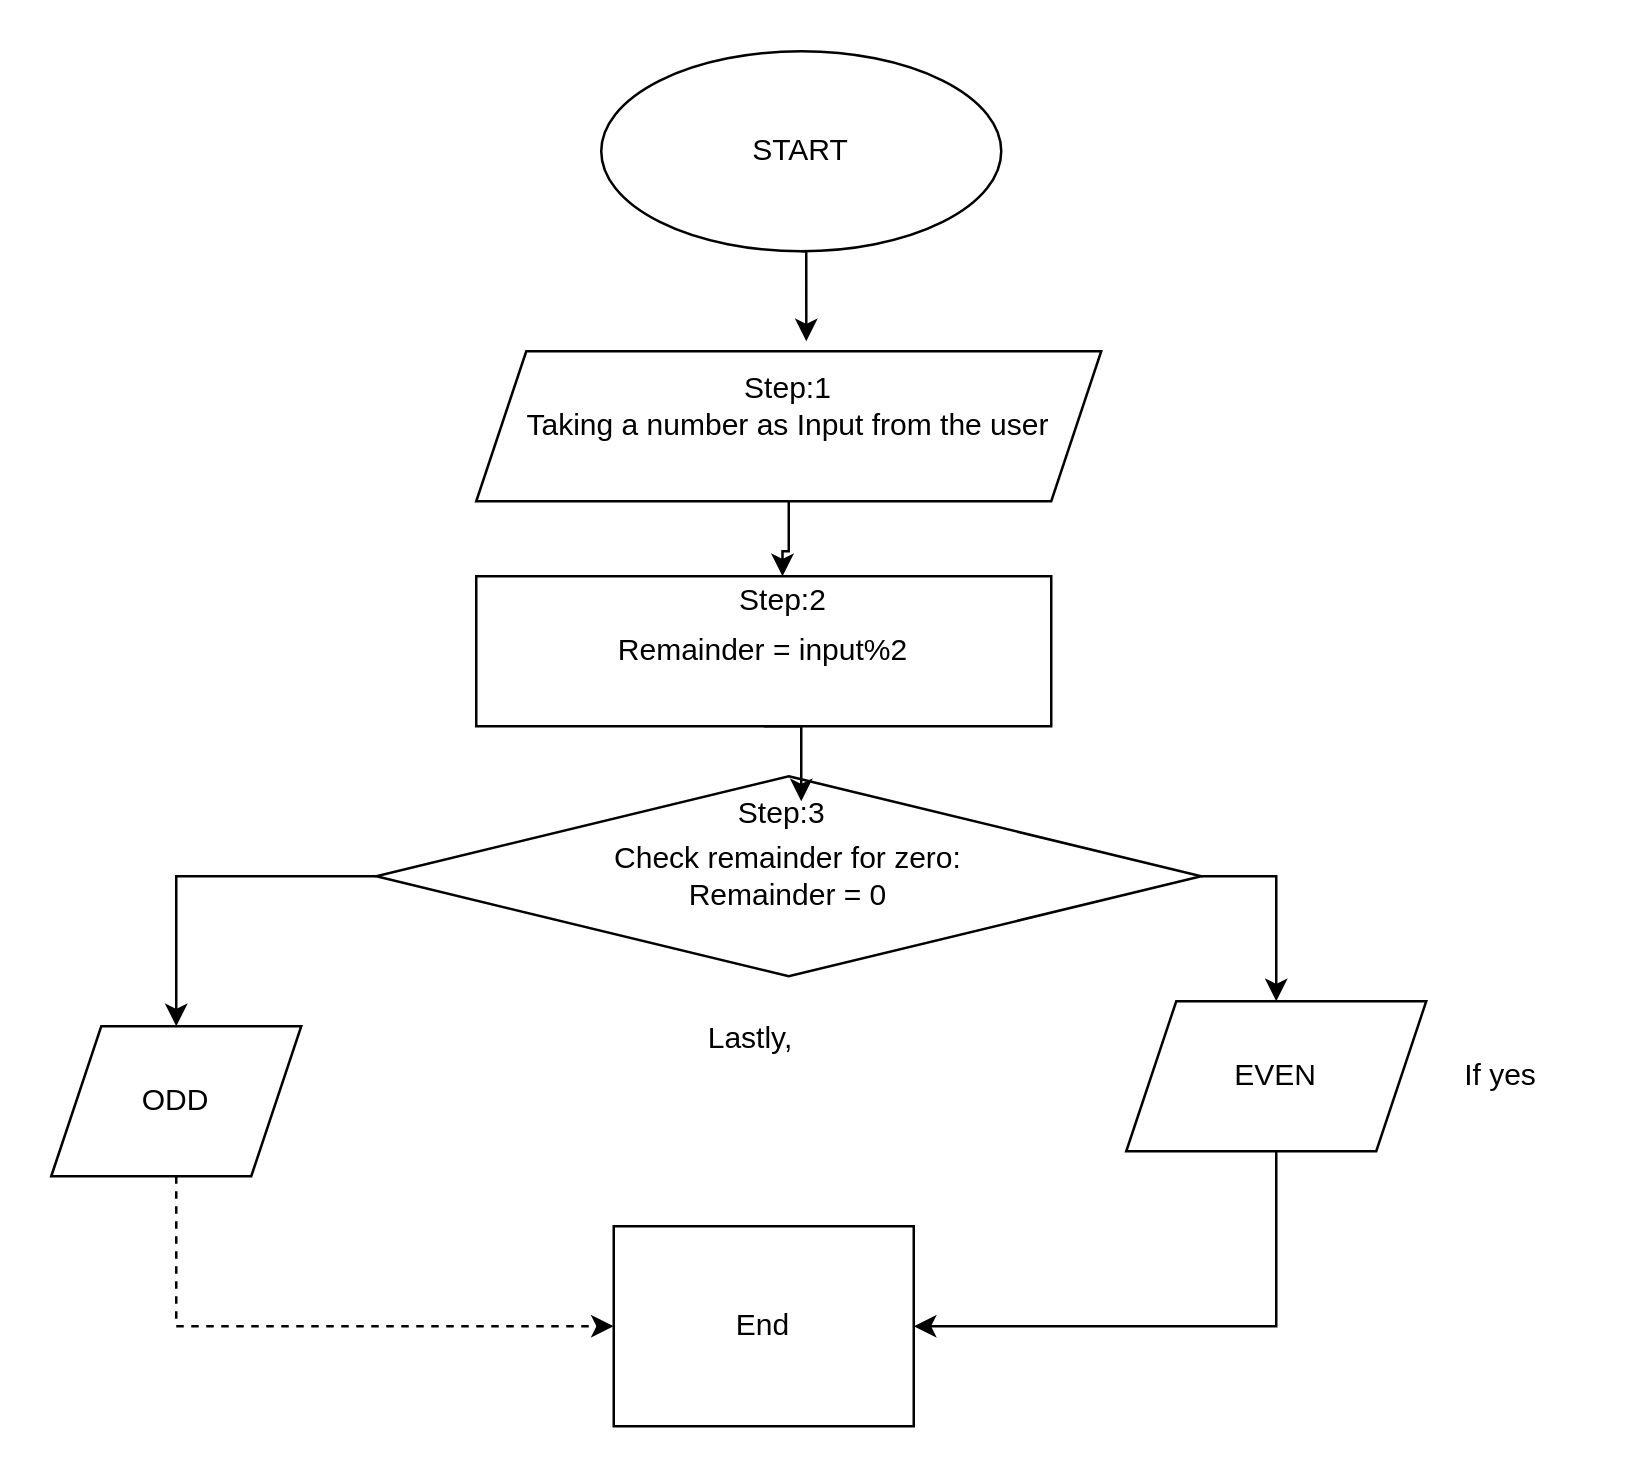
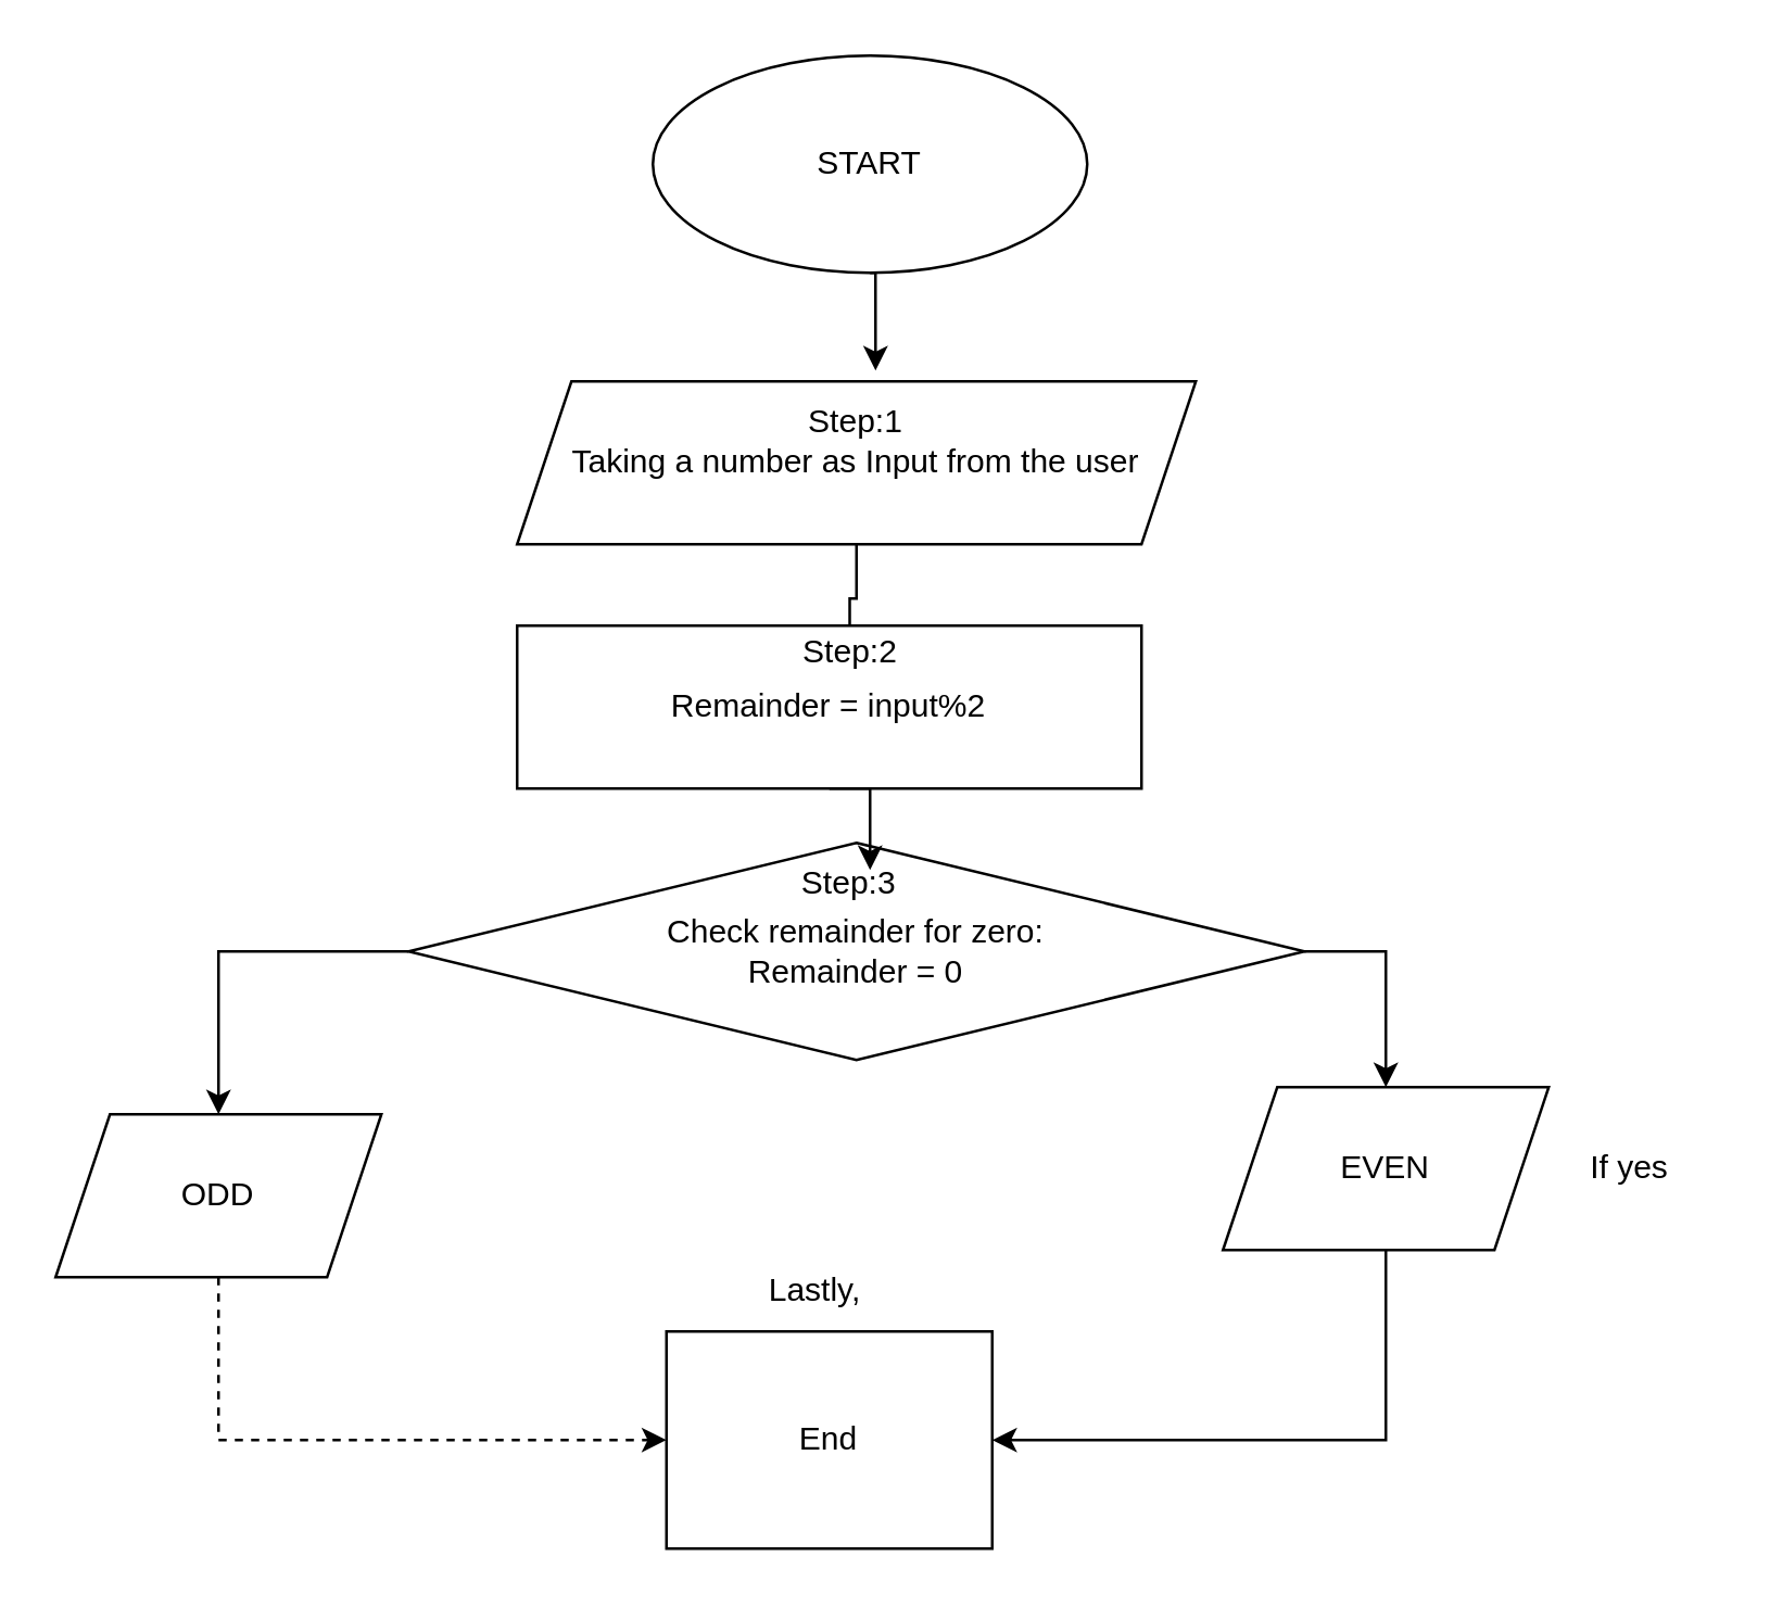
  <mxCell id="0" />
  <mxCell id="1" parent="0" />
  <mxCell id="2" value="START" style="ellipse;whiteSpace=wrap;html=1;" vertex="1" parent="1"><mxGeometry x="240" y="20" width="160" height="80" as="geometry" /></mxCell>
- <mxCell id="3" style="edgeStyle=orthogonalEdgeStyle;rounded=0;orthogonalLoop=1;jettySize=auto;html=1;exitX=0.5;exitY=1;exitDx=0;exitDy=0;" edge="1" parent="1" source="4" target="7"><mxGeometry relative="1" as="geometry" /></mxCell>
+ <mxCell id="3" style="edgeStyle=orthogonalEdgeStyle;rounded=0;orthogonalLoop=1;jettySize=auto;html=1;exitX=0.5;exitY=1;exitDx=0;exitDy=0;endArrow=none;" edge="1" parent="1" source="4" target="7"><mxGeometry relative="1" as="geometry" /></mxCell>
  <mxCell id="4" value="Taking a number as Input from the user" style="shape=parallelogram;perimeter=parallelogramPerimeter;whiteSpace=wrap;html=1;fixedSize=1;" vertex="1" parent="1"><mxGeometry x="190" y="140" width="250" height="60" as="geometry" /></mxCell>
  <mxCell id="5" value="Step:1" style="text;html=1;align=center;verticalAlign=middle;whiteSpace=wrap;rounded=0;" vertex="1" parent="1"><mxGeometry x="225" y="140" width="180" height="30" as="geometry" /></mxCell>
  <mxCell id="6" value="Remainder = input%2" style="rounded=0;whiteSpace=wrap;html=1;" vertex="1" parent="1"><mxGeometry x="190" y="230" width="230" height="60" as="geometry" /></mxCell>
  <mxCell id="7" value="Step:2" style="text;html=1;align=center;verticalAlign=middle;whiteSpace=wrap;rounded=0;" vertex="1" parent="1"><mxGeometry x="282.5" y="230" width="60" height="20" as="geometry" /></mxCell>
  <mxCell id="8" style="edgeStyle=orthogonalEdgeStyle;rounded=0;orthogonalLoop=1;jettySize=auto;html=1;exitX=0;exitY=0.5;exitDx=0;exitDy=0;entryX=0.5;entryY=0;entryDx=0;entryDy=0;" edge="1" parent="1" source="10" target="12"><mxGeometry relative="1" as="geometry" /></mxCell>
  <mxCell id="9" style="edgeStyle=orthogonalEdgeStyle;rounded=0;orthogonalLoop=1;jettySize=auto;html=1;exitX=1;exitY=0.5;exitDx=0;exitDy=0;entryX=0.5;entryY=0;entryDx=0;entryDy=0;" edge="1" parent="1" source="10" target="14"><mxGeometry relative="1" as="geometry" /></mxCell>
  <mxCell id="10" value="Check remainder for zero:&lt;div&gt;Remainder = 0&lt;/div&gt;" style="rhombus;whiteSpace=wrap;html=1;" vertex="1" parent="1"><mxGeometry x="150" y="310" width="330" height="80" as="geometry" /></mxCell>
  <mxCell id="11" style="edgeStyle=orthogonalEdgeStyle;rounded=0;orthogonalLoop=1;jettySize=auto;html=1;exitX=0.5;exitY=1;exitDx=0;exitDy=0;entryX=0;entryY=0.5;entryDx=0;entryDy=0;dashed=1;" edge="1" parent="1" source="12" target="16"><mxGeometry relative="1" as="geometry" /></mxCell>
- <mxCell id="12" value="ODD" style="shape=parallelogram;perimeter=parallelogramPerimeter;whiteSpace=wrap;html=1;fixedSize=1;" vertex="1" parent="1"><mxGeometry x="20" y="410" width="100" height="60" as="geometry" /></mxCell>
+ <mxCell id="12" value="ODD" style="shape=parallelogram;perimeter=parallelogramPerimeter;whiteSpace=wrap;html=1;fixedSize=1;" vertex="1" parent="1"><mxGeometry x="20" y="410" width="120" height="60" as="geometry" /></mxCell>
  <mxCell id="13" style="edgeStyle=orthogonalEdgeStyle;rounded=0;orthogonalLoop=1;jettySize=auto;html=1;exitX=0.5;exitY=1;exitDx=0;exitDy=0;entryX=1;entryY=0.5;entryDx=0;entryDy=0;" edge="1" parent="1" source="14" target="16"><mxGeometry relative="1" as="geometry" /></mxCell>
  <mxCell id="14" value="EVEN" style="shape=parallelogram;perimeter=parallelogramPerimeter;whiteSpace=wrap;html=1;fixedSize=1;" vertex="1" parent="1"><mxGeometry x="450" y="400" width="120" height="60" as="geometry" /></mxCell>
  <mxCell id="15" value="If yes" style="text;html=1;align=center;verticalAlign=middle;whiteSpace=wrap;rounded=0;" vertex="1" parent="1"><mxGeometry x="570" y="415" width="60" height="30" as="geometry" /></mxCell>
  <mxCell id="16" value="End" style="whiteSpace=wrap;html=1;rounded=0;" vertex="1" parent="1"><mxGeometry x="245" y="490" width="120" height="80" as="geometry" /></mxCell>
  <mxCell id="17" value="Step:3" style="text;html=1;align=center;verticalAlign=middle;whiteSpace=wrap;rounded=0;" vertex="1" parent="1"><mxGeometry x="275" y="310" width="75" height="30" as="geometry" /></mxCell>
- <mxCell id="18" value="Lastly," style="text;html=1;align=center;verticalAlign=middle;whiteSpace=wrap;rounded=0;" vertex="1" parent="1"><mxGeometry x="270" y="400" width="60" height="30" as="geometry" /></mxCell>
+ <mxCell id="18" value="Lastly," style="text;html=1;align=center;verticalAlign=middle;whiteSpace=wrap;rounded=0;" vertex="1" parent="1"><mxGeometry x="270" y="460" width="60" height="30" as="geometry" /></mxCell>
  <mxCell id="19" style="edgeStyle=orthogonalEdgeStyle;rounded=0;orthogonalLoop=1;jettySize=auto;html=1;exitX=0.5;exitY=1;exitDx=0;exitDy=0;entryX=0.539;entryY=-0.133;entryDx=0;entryDy=0;entryPerimeter=0;" edge="1" parent="1" source="2" target="5"><mxGeometry relative="1" as="geometry" /></mxCell>
  <mxCell id="20" style="edgeStyle=orthogonalEdgeStyle;rounded=0;orthogonalLoop=1;jettySize=auto;html=1;exitX=0.5;exitY=1;exitDx=0;exitDy=0;entryX=0.6;entryY=0.333;entryDx=0;entryDy=0;entryPerimeter=0;" edge="1" parent="1" source="6" target="17"><mxGeometry relative="1" as="geometry" /></mxCell>
